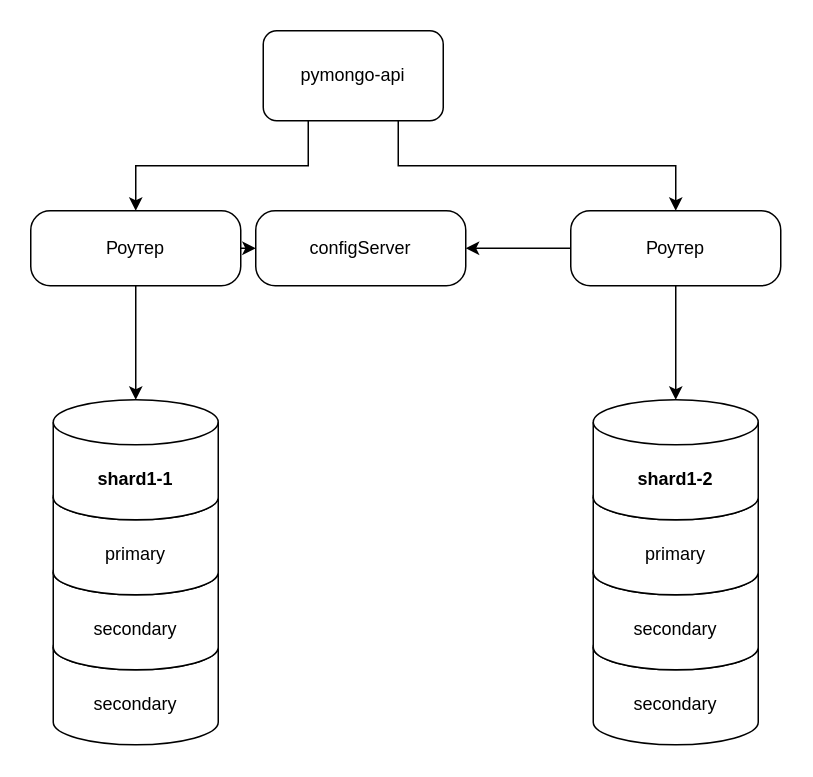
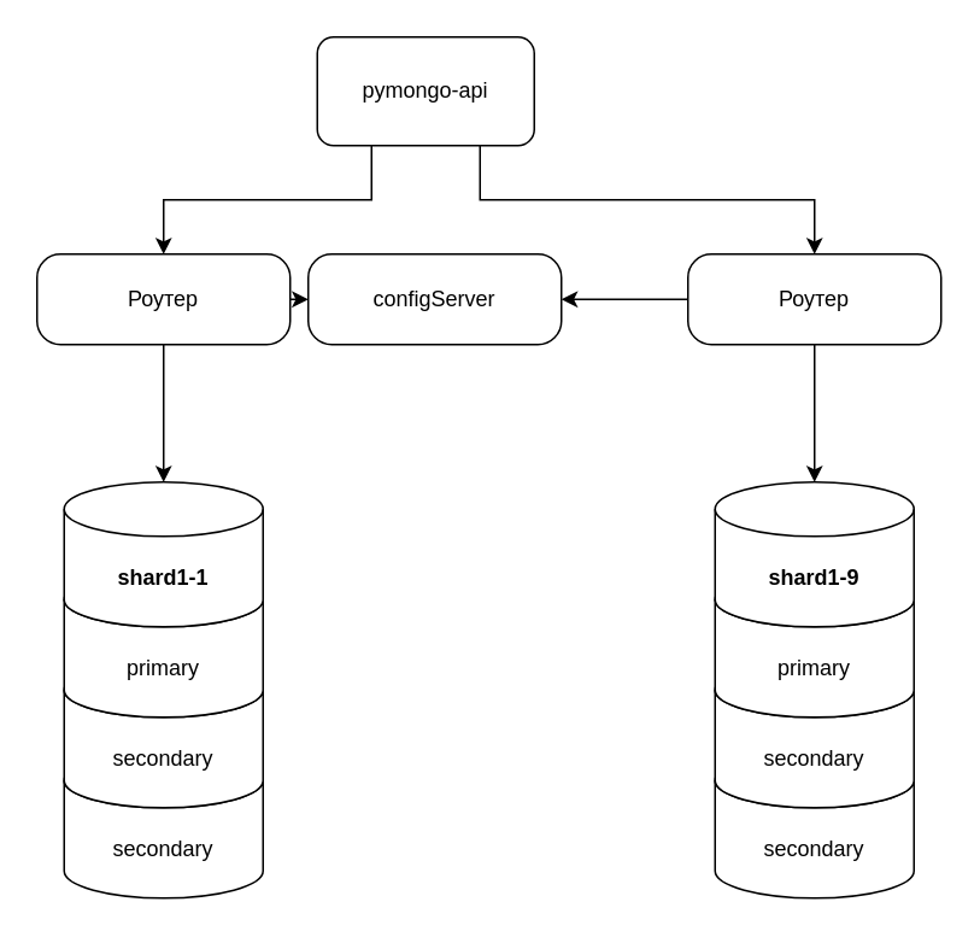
  <mxCell id="0" />
  <mxCell id="1" parent="0" />
  <mxCell id="2" value="secondary" style="shape=cylinder3;whiteSpace=wrap;html=1;boundedLbl=1;backgroundOutline=1;size=15;" vertex="1" parent="1"><mxGeometry x="35" y="416" width="110" height="80" as="geometry" /></mxCell>
  <mxCell id="3" value="secondary" style="shape=cylinder3;whiteSpace=wrap;html=1;boundedLbl=1;backgroundOutline=1;size=15;" vertex="1" parent="1"><mxGeometry x="35" y="366" width="110" height="80" as="geometry" /></mxCell>
  <mxCell id="4" value="primary" style="shape=cylinder3;whiteSpace=wrap;html=1;boundedLbl=1;backgroundOutline=1;size=15;" vertex="1" parent="1"><mxGeometry x="35" y="316" width="110" height="80" as="geometry" /></mxCell>
  <mxCell id="5" value="&lt;b&gt;shard1-1&lt;/b&gt;" style="shape=cylinder3;whiteSpace=wrap;html=1;boundedLbl=1;backgroundOutline=1;size=15;" parent="1" vertex="1"><mxGeometry x="35" y="266" width="110" height="80" as="geometry" /></mxCell>
  <mxCell id="6" style="edgeStyle=orthogonalEdgeStyle;rounded=0;orthogonalLoop=1;jettySize=auto;html=1;exitX=0.25;exitY=1;exitDx=0;exitDy=0;entryX=0.5;entryY=0;entryDx=0;entryDy=0;" edge="1" parent="1" source="8" target="10"><mxGeometry relative="1" as="geometry" /></mxCell>
  <mxCell id="7" style="edgeStyle=orthogonalEdgeStyle;rounded=0;orthogonalLoop=1;jettySize=auto;html=1;exitX=0.75;exitY=1;exitDx=0;exitDy=0;entryX=0.5;entryY=0;entryDx=0;entryDy=0;" edge="1" parent="1" source="8" target="17"><mxGeometry relative="1" as="geometry" /></mxCell>
  <mxCell id="8" value="pymongo-api" style="rounded=1;whiteSpace=wrap;html=1;" parent="1" vertex="1"><mxGeometry x="175" y="20" width="120" height="60" as="geometry" /></mxCell>
  <mxCell id="9" style="edgeStyle=orthogonalEdgeStyle;rounded=0;orthogonalLoop=1;jettySize=auto;html=1;exitX=1;exitY=0.5;exitDx=0;exitDy=0;entryX=0;entryY=0.5;entryDx=0;entryDy=0;" edge="1" parent="1" source="10" target="18"><mxGeometry relative="1" as="geometry" /></mxCell>
  <mxCell id="10" value="Роутер" style="rounded=1;whiteSpace=wrap;html=1;arcSize=26;" vertex="1" parent="1"><mxGeometry x="20" y="140" width="140" height="50" as="geometry" /></mxCell>
  <mxCell id="11" value="secondary" style="shape=cylinder3;whiteSpace=wrap;html=1;boundedLbl=1;backgroundOutline=1;size=15;" vertex="1" parent="1"><mxGeometry x="395" y="416" width="110" height="80" as="geometry" /></mxCell>
  <mxCell id="12" value="secondary" style="shape=cylinder3;whiteSpace=wrap;html=1;boundedLbl=1;backgroundOutline=1;size=15;" vertex="1" parent="1"><mxGeometry x="395" y="366" width="110" height="80" as="geometry" /></mxCell>
  <mxCell id="13" value="primary" style="shape=cylinder3;whiteSpace=wrap;html=1;boundedLbl=1;backgroundOutline=1;size=15;" vertex="1" parent="1"><mxGeometry x="395" y="316" width="110" height="80" as="geometry" /></mxCell>
- <mxCell id="14" value="&lt;b&gt;shard1-2&lt;/b&gt;" style="shape=cylinder3;whiteSpace=wrap;html=1;boundedLbl=1;backgroundOutline=1;size=15;" vertex="1" parent="1"><mxGeometry x="395" y="266" width="110" height="80" as="geometry" /></mxCell>
+ <mxCell id="14" value="&lt;b&gt;shard1-9&lt;/b&gt;" style="shape=cylinder3;whiteSpace=wrap;html=1;boundedLbl=1;backgroundOutline=1;size=15;" vertex="1" parent="1"><mxGeometry x="395" y="266" width="110" height="80" as="geometry" /></mxCell>
  <mxCell id="15" style="edgeStyle=orthogonalEdgeStyle;rounded=0;orthogonalLoop=1;jettySize=auto;html=1;exitX=0.5;exitY=1;exitDx=0;exitDy=0;entryX=0.5;entryY=0;entryDx=0;entryDy=0;entryPerimeter=0;" edge="1" parent="1" source="17" target="14"><mxGeometry relative="1" as="geometry" /></mxCell>
  <mxCell id="16" style="edgeStyle=orthogonalEdgeStyle;rounded=0;orthogonalLoop=1;jettySize=auto;html=1;exitX=0;exitY=0.5;exitDx=0;exitDy=0;entryX=1;entryY=0.5;entryDx=0;entryDy=0;" edge="1" parent="1" source="17" target="18"><mxGeometry relative="1" as="geometry" /></mxCell>
  <mxCell id="17" value="Роутер" style="rounded=1;whiteSpace=wrap;html=1;arcSize=26;" vertex="1" parent="1"><mxGeometry x="380" y="140" width="140" height="50" as="geometry" /></mxCell>
  <mxCell id="18" value="configServer" style="rounded=1;whiteSpace=wrap;html=1;arcSize=26;" vertex="1" parent="1"><mxGeometry x="170" y="140" width="140" height="50" as="geometry" /></mxCell>
  <mxCell id="19" style="edgeStyle=orthogonalEdgeStyle;rounded=0;orthogonalLoop=1;jettySize=auto;html=1;exitX=0.5;exitY=1;exitDx=0;exitDy=0;entryX=0.5;entryY=0;entryDx=0;entryDy=0;entryPerimeter=0;" edge="1" parent="1" source="10" target="5"><mxGeometry relative="1" as="geometry" /></mxCell>
